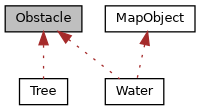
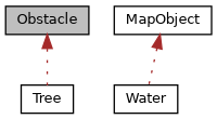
  digraph {
    node [color=black fillcolor=white fontname=Helvetica fontsize=10 shape=record style=filled]
    edge [color=brown dir=back fontname=Helvetica fontsize=10 labelfontname=Helvetica labelfontsize=10 style=dotted]
    n1 [fillcolor=grey75 fontcolor=black height=0.2 label=Obstacle width=0.4]
    n2 [height=0.2 label=Tree width=0.4]
    n3 [height=0.2 label=Water width=0.4]
    n4 [height=0.2 label=MapObject width=0.4]
    n1 -> n2
-   n1 -> n3
    n4 -> n3
  }
